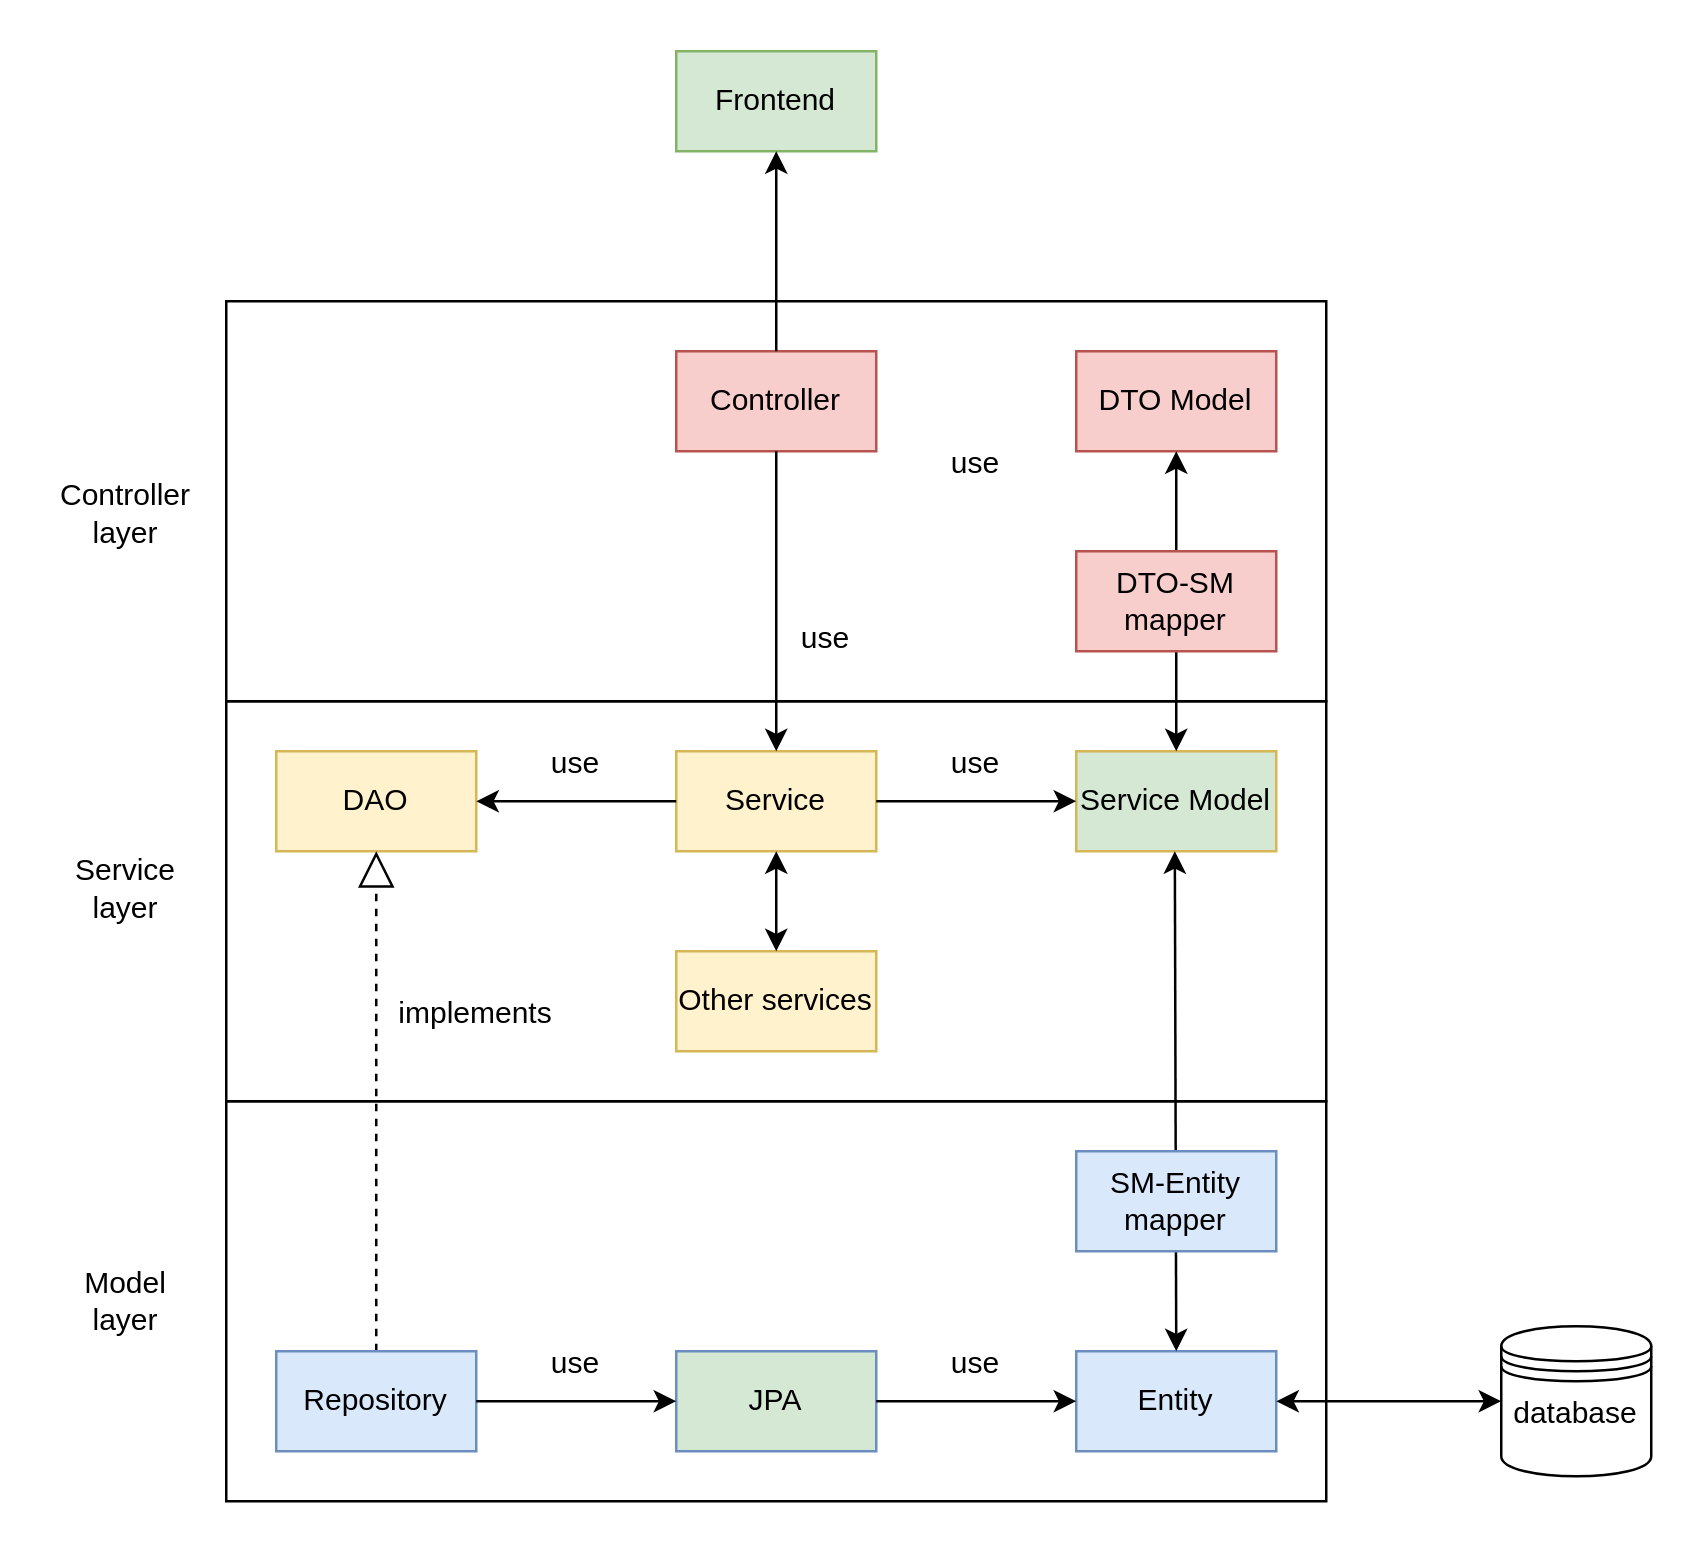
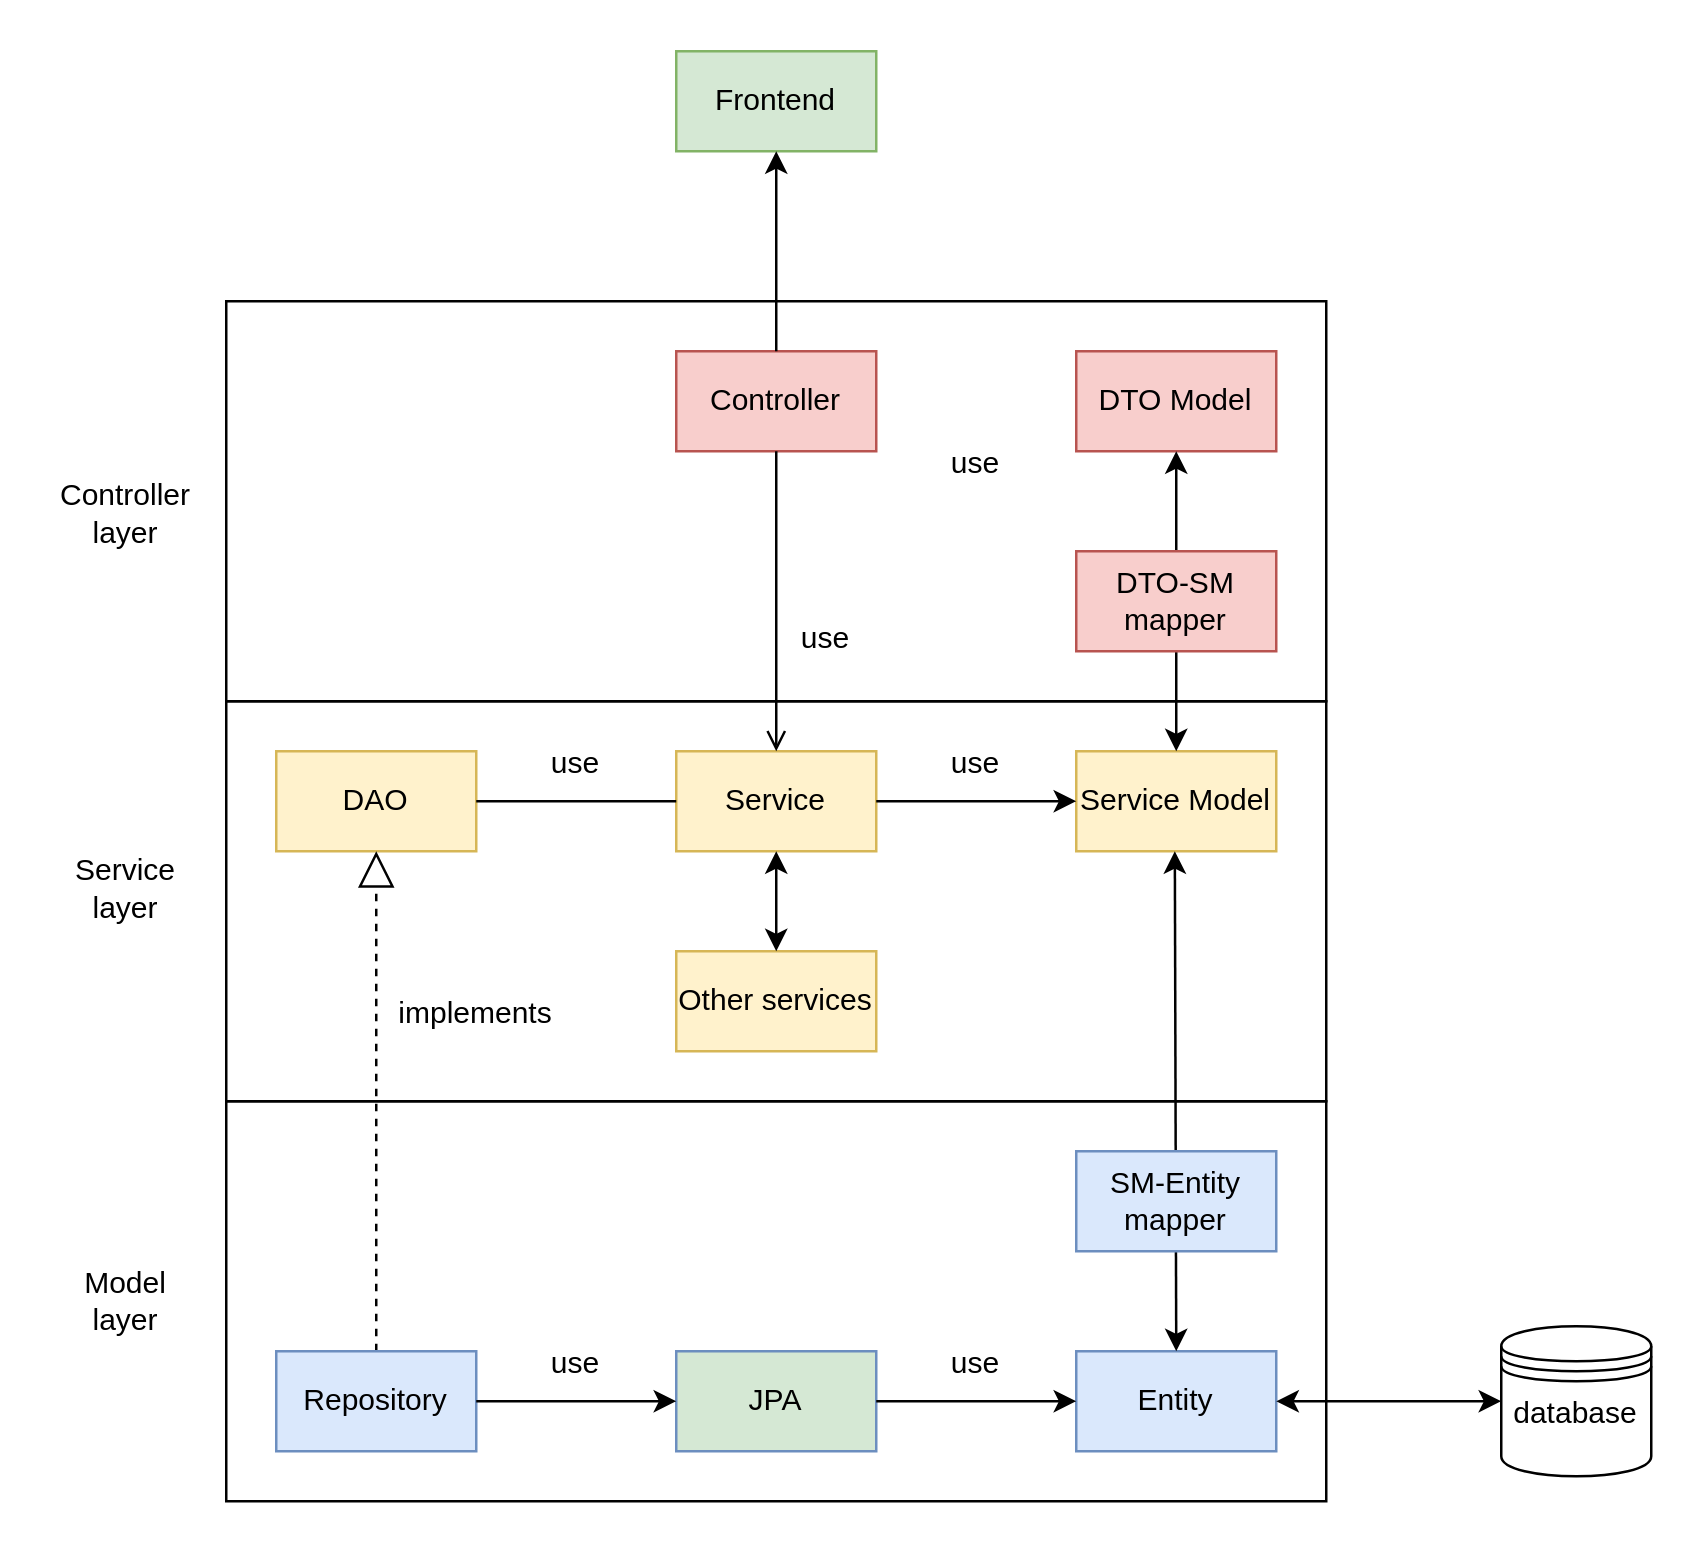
  <mxCell id="0" />
  <mxCell id="1" parent="0" />
  <mxCell id="2" value="" style="rounded=0;whiteSpace=wrap;html=1;" vertex="1" parent="1"><mxGeometry x="90" y="440" width="440" height="160" as="geometry" /></mxCell>
  <mxCell id="3" value="" style="rounded=0;whiteSpace=wrap;html=1;" vertex="1" parent="1"><mxGeometry x="90" y="280" width="440" height="160" as="geometry" /></mxCell>
  <mxCell id="4" value="" style="rounded=0;whiteSpace=wrap;html=1;" vertex="1" parent="1"><mxGeometry x="90" y="120" width="440" height="160" as="geometry" /></mxCell>
  <mxCell id="5" value="JPA" style="rounded=0;whiteSpace=wrap;html=1;fillColor=#d5e8d4;strokeColor=#6c8ebf;" parent="1" vertex="1"><mxGeometry x="270" y="540" width="80" height="40" as="geometry" /></mxCell>
  <mxCell id="6" value="Entity" style="rounded=0;whiteSpace=wrap;html=1;fillColor=#dae8fc;strokeColor=#6c8ebf;" parent="1" vertex="1"><mxGeometry x="430" y="540" width="80" height="40" as="geometry" /></mxCell>
  <mxCell id="7" value="use" style="text;html=1;strokeColor=none;fillColor=none;align=center;verticalAlign=middle;whiteSpace=wrap;rounded=0;" parent="1" vertex="1"><mxGeometry x="360" y="530" width="60" height="30" as="geometry" /></mxCell>
  <mxCell id="8" value="" style="endArrow=classic;html=1;rounded=0;entryX=0;entryY=0.5;entryDx=0;entryDy=0;" parent="1" source="5" target="6" edge="1"><mxGeometry width="50" height="50" relative="1" as="geometry"><mxPoint x="170" y="450" as="sourcePoint" /><mxPoint x="220" y="400" as="targetPoint" /></mxGeometry></mxCell>
  <mxCell id="9" value="DAO" style="rounded=0;whiteSpace=wrap;html=1;fillColor=#fff2cc;strokeColor=#d6b656;" parent="1" vertex="1"><mxGeometry x="110" y="300" width="80" height="40" as="geometry" /></mxCell>
  <mxCell id="10" value="" style="endArrow=block;dashed=1;endFill=0;endSize=12;html=1;rounded=0;entryX=0.5;entryY=1;entryDx=0;entryDy=0;exitX=0.5;exitY=0;exitDx=0;exitDy=0;" parent="1" target="9" edge="1" source="11"><mxGeometry width="160" relative="1" as="geometry"><mxPoint x="150" y="460" as="sourcePoint" /><mxPoint x="200" y="470" as="targetPoint" /></mxGeometry></mxCell>
  <mxCell id="11" value="Repository" style="rounded=0;whiteSpace=wrap;html=1;fillColor=#dae8fc;strokeColor=#6c8ebf;" parent="1" vertex="1"><mxGeometry x="110" y="540" width="80" height="40" as="geometry" /></mxCell>
  <mxCell id="12" value="Service" style="rounded=0;whiteSpace=wrap;html=1;fillColor=#fff2cc;strokeColor=#d6b656;" parent="1" vertex="1"><mxGeometry x="270" y="300" width="80" height="40" as="geometry" /></mxCell>
- <mxCell id="13" value="" style="endArrow=classic;html=1;rounded=0;entryX=1;entryY=0.5;entryDx=0;entryDy=0;exitX=0;exitY=0.5;exitDx=0;exitDy=0;" parent="1" source="12" target="9" edge="1"><mxGeometry width="50" height="50" relative="1" as="geometry"><mxPoint x="30" y="349.71" as="sourcePoint" /><mxPoint x="110" y="349.71" as="targetPoint" /></mxGeometry></mxCell>
+ <mxCell id="13" value="" style="endArrow=none;html=1;rounded=0;entryX=1;entryY=0.5;entryDx=0;entryDy=0;exitX=0;exitY=0.5;exitDx=0;exitDy=0;" parent="1" source="12" target="9" edge="1"><mxGeometry width="50" height="50" relative="1" as="geometry"><mxPoint x="30" y="349.71" as="sourcePoint" /><mxPoint x="110" y="349.71" as="targetPoint" /></mxGeometry></mxCell>
  <mxCell id="14" value="" style="endArrow=classic;html=1;rounded=0;entryX=0;entryY=0.5;entryDx=0;entryDy=0;exitX=1;exitY=0.5;exitDx=0;exitDy=0;" parent="1" edge="1" target="5" source="11"><mxGeometry width="50" height="50" relative="1" as="geometry"><mxPoint x="190" y="479.71" as="sourcePoint" /><mxPoint x="270" y="479.71" as="targetPoint" /></mxGeometry></mxCell>
  <mxCell id="15" value="Other services" style="rounded=0;whiteSpace=wrap;html=1;fillColor=#fff2cc;strokeColor=#d6b656;" parent="1" vertex="1"><mxGeometry x="270" y="380" width="80" height="40" as="geometry" /></mxCell>
  <mxCell id="16" value="use" style="text;html=1;strokeColor=none;fillColor=none;align=center;verticalAlign=middle;whiteSpace=wrap;rounded=0;" parent="1" vertex="1"><mxGeometry x="200" y="530" width="60" height="30" as="geometry" /></mxCell>
- <mxCell id="17" value="Service Model" style="rounded=0;whiteSpace=wrap;html=1;fillColor=#d5e8d4;strokeColor=#d6b656;" parent="1" vertex="1"><mxGeometry x="430" y="300" width="80" height="40" as="geometry" /></mxCell>
+ <mxCell id="17" value="Service Model" style="rounded=0;whiteSpace=wrap;html=1;fillColor=#fff2cc;strokeColor=#d6b656;" parent="1" vertex="1"><mxGeometry x="430" y="300" width="80" height="40" as="geometry" /></mxCell>
  <mxCell id="18" value="" style="endArrow=classic;html=1;rounded=0;entryX=0;entryY=0.5;entryDx=0;entryDy=0;exitX=1;exitY=0.5;exitDx=0;exitDy=0;" parent="1" source="12" target="17" edge="1"><mxGeometry width="50" height="50" relative="1" as="geometry"><mxPoint x="280" y="370" as="sourcePoint" /><mxPoint x="200" y="370" as="targetPoint" /></mxGeometry></mxCell>
  <mxCell id="19" value="DTO Model" style="rounded=0;whiteSpace=wrap;html=1;fillColor=#f8cecc;strokeColor=#b85450;" parent="1" vertex="1"><mxGeometry x="430" y="140" width="80" height="40" as="geometry" /></mxCell>
  <mxCell id="20" value="Controller" style="rounded=0;whiteSpace=wrap;html=1;fillColor=#f8cecc;strokeColor=#b85450;" parent="1" vertex="1"><mxGeometry x="270" y="140" width="80" height="40" as="geometry" /></mxCell>
  <mxCell id="21" value="Frontend" style="rounded=0;whiteSpace=wrap;html=1;fillColor=#d5e8d4;strokeColor=#82b366;" parent="1" vertex="1"><mxGeometry x="270" y="20" width="80" height="40" as="geometry" /></mxCell>
  <mxCell id="22" value="" style="endArrow=classic;html=1;rounded=0;entryX=0.5;entryY=1;entryDx=0;entryDy=0;exitX=0.5;exitY=0;exitDx=0;exitDy=0;" parent="1" source="20" target="21" edge="1"><mxGeometry width="50" height="50" relative="1" as="geometry"><mxPoint x="360" y="370" as="sourcePoint" /><mxPoint x="440" y="370" as="targetPoint" /></mxGeometry></mxCell>
- <mxCell id="23" value="" style="endArrow=classic;html=1;rounded=0;entryX=0.5;entryY=0;entryDx=0;entryDy=0;exitX=0.5;exitY=1;exitDx=0;exitDy=0;" parent="1" source="20" target="12" edge="1"><mxGeometry width="50" height="50" relative="1" as="geometry"><mxPoint x="190" y="230" as="sourcePoint" /><mxPoint x="200" y="370" as="targetPoint" /></mxGeometry></mxCell>
+ <mxCell id="23" value="" style="endArrow=open;html=1;rounded=0;entryX=0.5;entryY=0;entryDx=0;entryDy=0;exitX=0.5;exitY=1;exitDx=0;exitDy=0;" parent="1" source="20" target="12" edge="1"><mxGeometry width="50" height="50" relative="1" as="geometry"><mxPoint x="190" y="230" as="sourcePoint" /><mxPoint x="200" y="370" as="targetPoint" /></mxGeometry></mxCell>
  <mxCell id="24" value="" style="endArrow=classic;startArrow=classic;html=1;rounded=0;entryX=0.5;entryY=1;entryDx=0;entryDy=0;exitX=0.5;exitY=0;exitDx=0;exitDy=0;" parent="1" source="15" target="12" edge="1"><mxGeometry width="50" height="50" relative="1" as="geometry"><mxPoint x="240" y="330" as="sourcePoint" /><mxPoint x="290" y="280" as="targetPoint" /></mxGeometry></mxCell>
  <mxCell id="25" value="use" style="text;html=1;strokeColor=none;fillColor=none;align=center;verticalAlign=middle;whiteSpace=wrap;rounded=0;" parent="1" vertex="1"><mxGeometry x="360" y="290" width="60" height="30" as="geometry" /></mxCell>
  <mxCell id="26" value="use" style="text;html=1;strokeColor=none;fillColor=none;align=center;verticalAlign=middle;whiteSpace=wrap;rounded=0;" parent="1" vertex="1"><mxGeometry x="360" y="170" width="60" height="30" as="geometry" /></mxCell>
  <mxCell id="27" value="" style="endArrow=classic;startArrow=classic;html=1;rounded=0;entryX=0.5;entryY=1;entryDx=0;entryDy=0;" parent="1" source="17" target="19" edge="1"><mxGeometry width="50" height="50" relative="1" as="geometry"><mxPoint x="240" y="330" as="sourcePoint" /><mxPoint x="290" y="280" as="targetPoint" /></mxGeometry></mxCell>
  <mxCell id="28" value="" style="endArrow=classic;startArrow=classic;html=1;rounded=0;entryX=0.5;entryY=1;entryDx=0;entryDy=0;exitX=0.5;exitY=0;exitDx=0;exitDy=0;" parent="1" source="6" edge="1"><mxGeometry width="50" height="50" relative="1" as="geometry"><mxPoint x="469.43" y="420" as="sourcePoint" /><mxPoint x="469.43" y="340" as="targetPoint" /></mxGeometry></mxCell>
  <mxCell id="29" value="use" style="text;html=1;strokeColor=none;fillColor=none;align=center;verticalAlign=middle;whiteSpace=wrap;rounded=0;" parent="1" vertex="1"><mxGeometry x="300" y="240" width="60" height="30" as="geometry" /></mxCell>
  <mxCell id="30" value="use" style="text;html=1;strokeColor=none;fillColor=none;align=center;verticalAlign=middle;whiteSpace=wrap;rounded=0;" parent="1" vertex="1"><mxGeometry x="200" y="290" width="60" height="30" as="geometry" /></mxCell>
  <mxCell id="31" value="implements" style="text;html=1;strokeColor=none;fillColor=none;align=center;verticalAlign=middle;whiteSpace=wrap;rounded=0;" parent="1" vertex="1"><mxGeometry x="160" y="390" width="60" height="30" as="geometry" /></mxCell>
  <mxCell id="32" value="&lt;div&gt;DTO-SM&lt;/div&gt;&lt;div&gt;mapper&lt;br&gt;&lt;/div&gt;" style="rounded=0;whiteSpace=wrap;html=1;fillColor=#f8cecc;strokeColor=#b85450;" vertex="1" parent="1"><mxGeometry x="430" y="220" width="80" height="40" as="geometry" /></mxCell>
  <mxCell id="33" value="" style="shape=datastore;whiteSpace=wrap;html=1;" vertex="1" parent="1"><mxGeometry x="600" y="530" width="60" height="60" as="geometry" /></mxCell>
  <mxCell id="34" value="&lt;div&gt;SM-Entity&lt;/div&gt;&lt;div&gt;mapper&lt;br&gt;&lt;/div&gt;" style="rounded=0;whiteSpace=wrap;html=1;fillColor=#dae8fc;strokeColor=#6c8ebf;" vertex="1" parent="1"><mxGeometry x="430" y="460" width="80" height="40" as="geometry" /></mxCell>
  <mxCell id="35" value="" style="endArrow=classic;startArrow=classic;html=1;rounded=0;entryX=0;entryY=0.5;entryDx=0;entryDy=0;exitX=1;exitY=0.5;exitDx=0;exitDy=0;" edge="1" parent="1" source="6" target="33"><mxGeometry width="50" height="50" relative="1" as="geometry"><mxPoint x="480" y="550" as="sourcePoint" /><mxPoint x="479.43" y="350" as="targetPoint" /></mxGeometry></mxCell>
  <mxCell id="36" value="database" style="text;html=1;strokeColor=none;fillColor=none;align=center;verticalAlign=middle;whiteSpace=wrap;rounded=0;" vertex="1" parent="1"><mxGeometry x="600" y="550" width="60" height="30" as="geometry" /></mxCell>
  <mxCell id="37" value="Controller layer" style="text;html=1;strokeColor=none;fillColor=none;align=center;verticalAlign=middle;whiteSpace=wrap;rounded=0;" vertex="1" parent="1"><mxGeometry x="20" y="190" width="60" height="30" as="geometry" /></mxCell>
  <mxCell id="38" value="Service layer" style="text;html=1;strokeColor=none;fillColor=none;align=center;verticalAlign=middle;whiteSpace=wrap;rounded=0;" vertex="1" parent="1"><mxGeometry x="20" y="340" width="60" height="30" as="geometry" /></mxCell>
  <mxCell id="39" value="&lt;div&gt;Model&lt;/div&gt;&lt;div&gt;layer&lt;/div&gt;" style="text;html=1;strokeColor=none;fillColor=none;align=center;verticalAlign=middle;whiteSpace=wrap;rounded=0;" vertex="1" parent="1"><mxGeometry x="20" y="505" width="60" height="30" as="geometry" /></mxCell>
